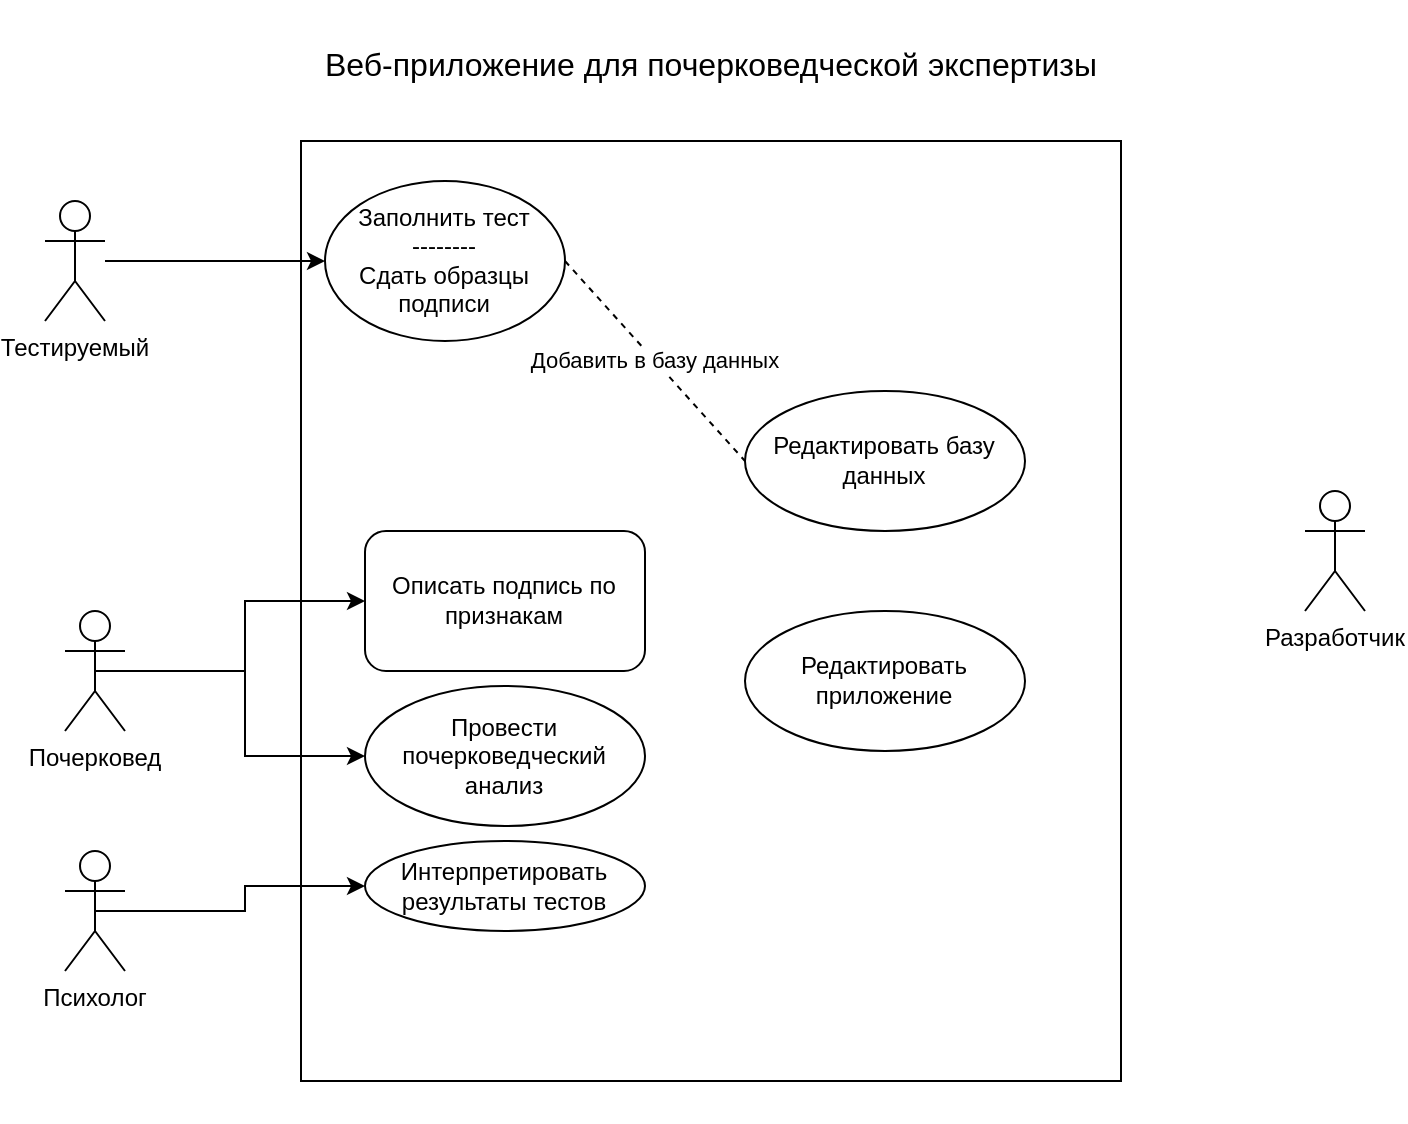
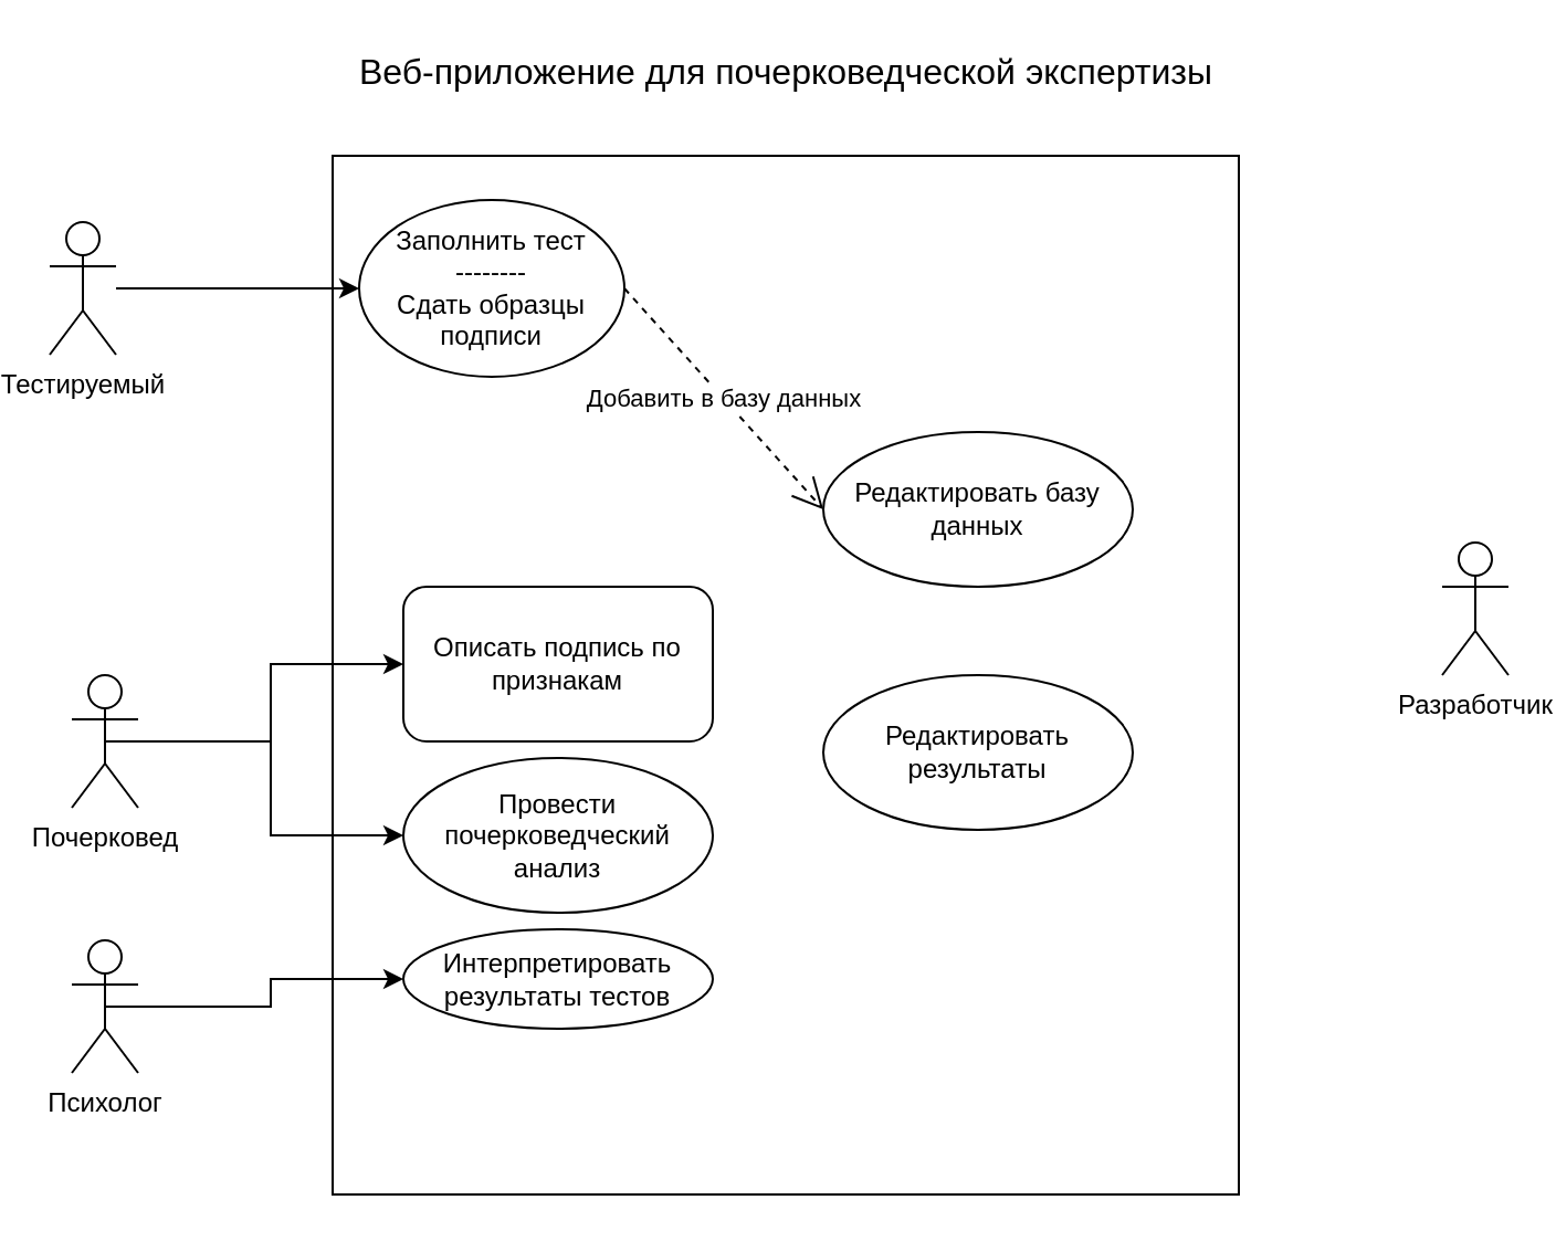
  <mxCell id="0" />
  <mxCell id="1" parent="0" />
  <mxCell id="2" style="edgeStyle=orthogonalEdgeStyle;rounded=0;orthogonalLoop=1;jettySize=auto;html=1;entryX=0;entryY=0.5;entryDx=0;entryDy=0;" parent="1" source="3" target="8" edge="1"><mxGeometry relative="1" as="geometry" /></mxCell>
  <mxCell id="3" value="Тестируемый" style="shape=umlActor;verticalLabelPosition=bottom;labelBackgroundColor=#ffffff;verticalAlign=top;html=1;" parent="1" vertex="1"><mxGeometry x="20" y="100" width="30" height="60" as="geometry" /></mxCell>
  <mxCell id="4" style="edgeStyle=orthogonalEdgeStyle;rounded=0;orthogonalLoop=1;jettySize=auto;html=1;exitX=0.5;exitY=0.5;exitDx=0;exitDy=0;exitPerimeter=0;entryX=0;entryY=0.5;entryDx=0;entryDy=0;" parent="1" source="5" target="10" edge="1"><mxGeometry relative="1" as="geometry" /></mxCell>
  <mxCell id="5" value="Психолог" style="shape=umlActor;verticalLabelPosition=bottom;labelBackgroundColor=#ffffff;verticalAlign=top;html=1;" parent="1" vertex="1"><mxGeometry x="30" y="425" width="30" height="60" as="geometry" /></mxCell>
  <mxCell id="6" value="Разработчик" style="shape=umlActor;verticalLabelPosition=bottom;labelBackgroundColor=#ffffff;verticalAlign=top;html=1;" parent="1" vertex="1"><mxGeometry x="650" y="245" width="30" height="60" as="geometry" /></mxCell>
  <mxCell id="7" value="" style="rounded=0;whiteSpace=wrap;html=1;fillColor=none;" parent="1" vertex="1"><mxGeometry x="148" y="70" width="410" height="470" as="geometry" /></mxCell>
  <mxCell id="8" value="Заполнить тест&lt;br&gt;--------&lt;br&gt;Сдать образцы подписи" style="ellipse;whiteSpace=wrap;html=1;fillColor=none;" parent="1" vertex="1"><mxGeometry x="160" y="90" width="120" height="80" as="geometry" /></mxCell>
  <mxCell id="9" value="Описать подпись по признакам" style="whiteSpace=wrap;html=1;fillColor=none;rounded=1;" parent="1" vertex="1"><mxGeometry x="180" y="265" width="140" height="70" as="geometry" /></mxCell>
  <mxCell id="10" value="Интерпретировать результаты тестов" style="ellipse;whiteSpace=wrap;html=1;fillColor=none;" parent="1" vertex="1"><mxGeometry x="180" y="420" width="140" height="45" as="geometry" /></mxCell>
  <mxCell id="11" value="Провести почерковедческий анализ" style="ellipse;whiteSpace=wrap;html=1;fillColor=none;" parent="1" vertex="1"><mxGeometry x="180" y="342.5" width="140" height="70" as="geometry" /></mxCell>
  <mxCell id="12" style="edgeStyle=orthogonalEdgeStyle;rounded=0;orthogonalLoop=1;jettySize=auto;html=1;exitX=0.5;exitY=0.5;exitDx=0;exitDy=0;exitPerimeter=0;entryX=0;entryY=0.5;entryDx=0;entryDy=0;" parent="1" source="14" target="11" edge="1"><mxGeometry relative="1" as="geometry" /></mxCell>
  <mxCell id="13" style="edgeStyle=orthogonalEdgeStyle;rounded=0;orthogonalLoop=1;jettySize=auto;html=1;exitX=0.5;exitY=0.5;exitDx=0;exitDy=0;exitPerimeter=0;entryX=0;entryY=0.5;entryDx=0;entryDy=0;" parent="1" source="14" target="9" edge="1"><mxGeometry relative="1" as="geometry" /></mxCell>
  <mxCell id="14" value="Почерковед" style="shape=umlActor;verticalLabelPosition=bottom;labelBackgroundColor=#ffffff;verticalAlign=top;html=1;fillColor=none;" parent="1" vertex="1"><mxGeometry x="30" y="305" width="30" height="60" as="geometry" /></mxCell>
  <mxCell id="15" value="Редактировать базу данных" style="ellipse;whiteSpace=wrap;html=1;fillColor=none;" parent="1" vertex="1"><mxGeometry x="370" y="195" width="140" height="70" as="geometry" /></mxCell>
- <mxCell id="16" value="Редактировать приложение" style="ellipse;whiteSpace=wrap;html=1;fillColor=none;" parent="1" vertex="1"><mxGeometry x="370" y="305" width="140" height="70" as="geometry" /></mxCell>
+ <mxCell id="16" value="Редактировать результаты" style="ellipse;whiteSpace=wrap;html=1;fillColor=none;" parent="1" vertex="1"><mxGeometry x="370" y="305" width="140" height="70" as="geometry" /></mxCell>
  <mxCell id="17" value="&lt;font style=&quot;font-size: 16px&quot;&gt;Веб-приложение для почерковедческой экспертизы&lt;/font&gt;" style="text;html=1;resizable=0;points=[];autosize=1;align=center;verticalAlign=top;spacingTop=-4;" parent="1" vertex="1"><mxGeometry x="148" y="20" width="410" height="20" as="geometry" /></mxCell>
- <mxCell id="18" value="Добавить в базу данных" style="endArrow=none;endSize=12;dashed=1;html=1;exitX=1;exitY=0.5;exitDx=0;exitDy=0;entryX=0;entryY=0.5;entryDx=0;entryDy=0;" edge="1" parent="1" source="8" target="15"><mxGeometry width="160" relative="1" as="geometry"><mxPoint x="280" y="180" as="sourcePoint" /><mxPoint x="440" y="180" as="targetPoint" /></mxGeometry></mxCell>
+ <mxCell id="18" value="Добавить в базу данных" style="endArrow=open;endSize=12;dashed=1;html=1;exitX=1;exitY=0.5;exitDx=0;exitDy=0;entryX=0;entryY=0.5;entryDx=0;entryDy=0;" edge="1" parent="1" source="8" target="15"><mxGeometry width="160" relative="1" as="geometry"><mxPoint x="280" y="180" as="sourcePoint" /><mxPoint x="440" y="180" as="targetPoint" /></mxGeometry></mxCell>
